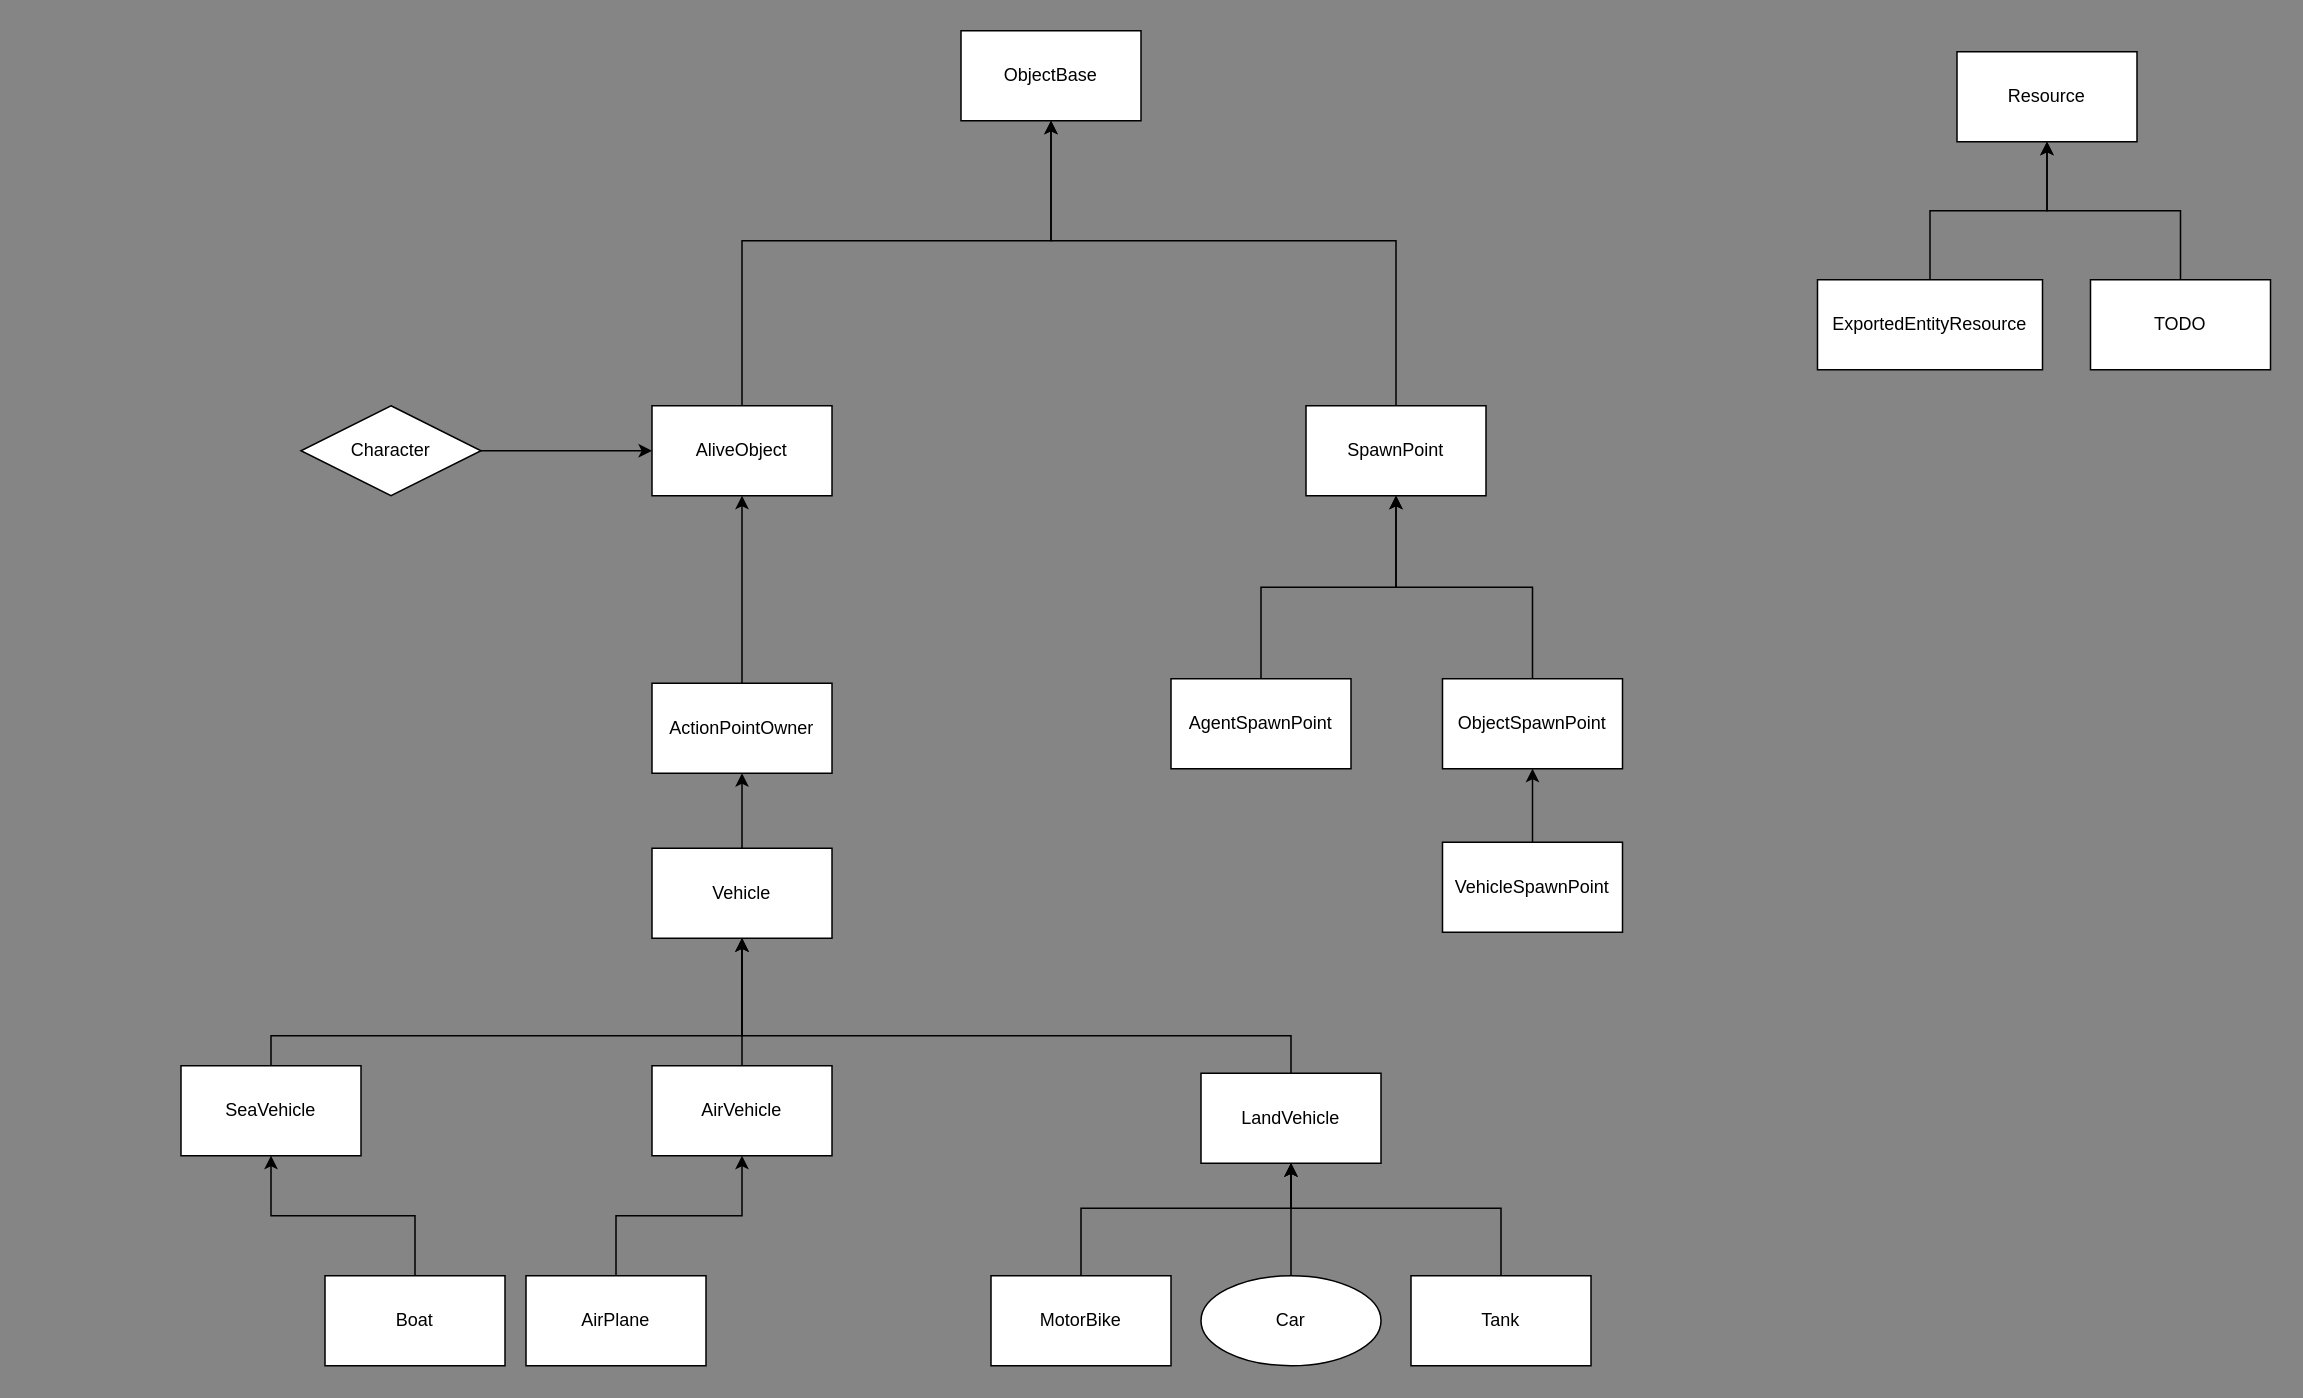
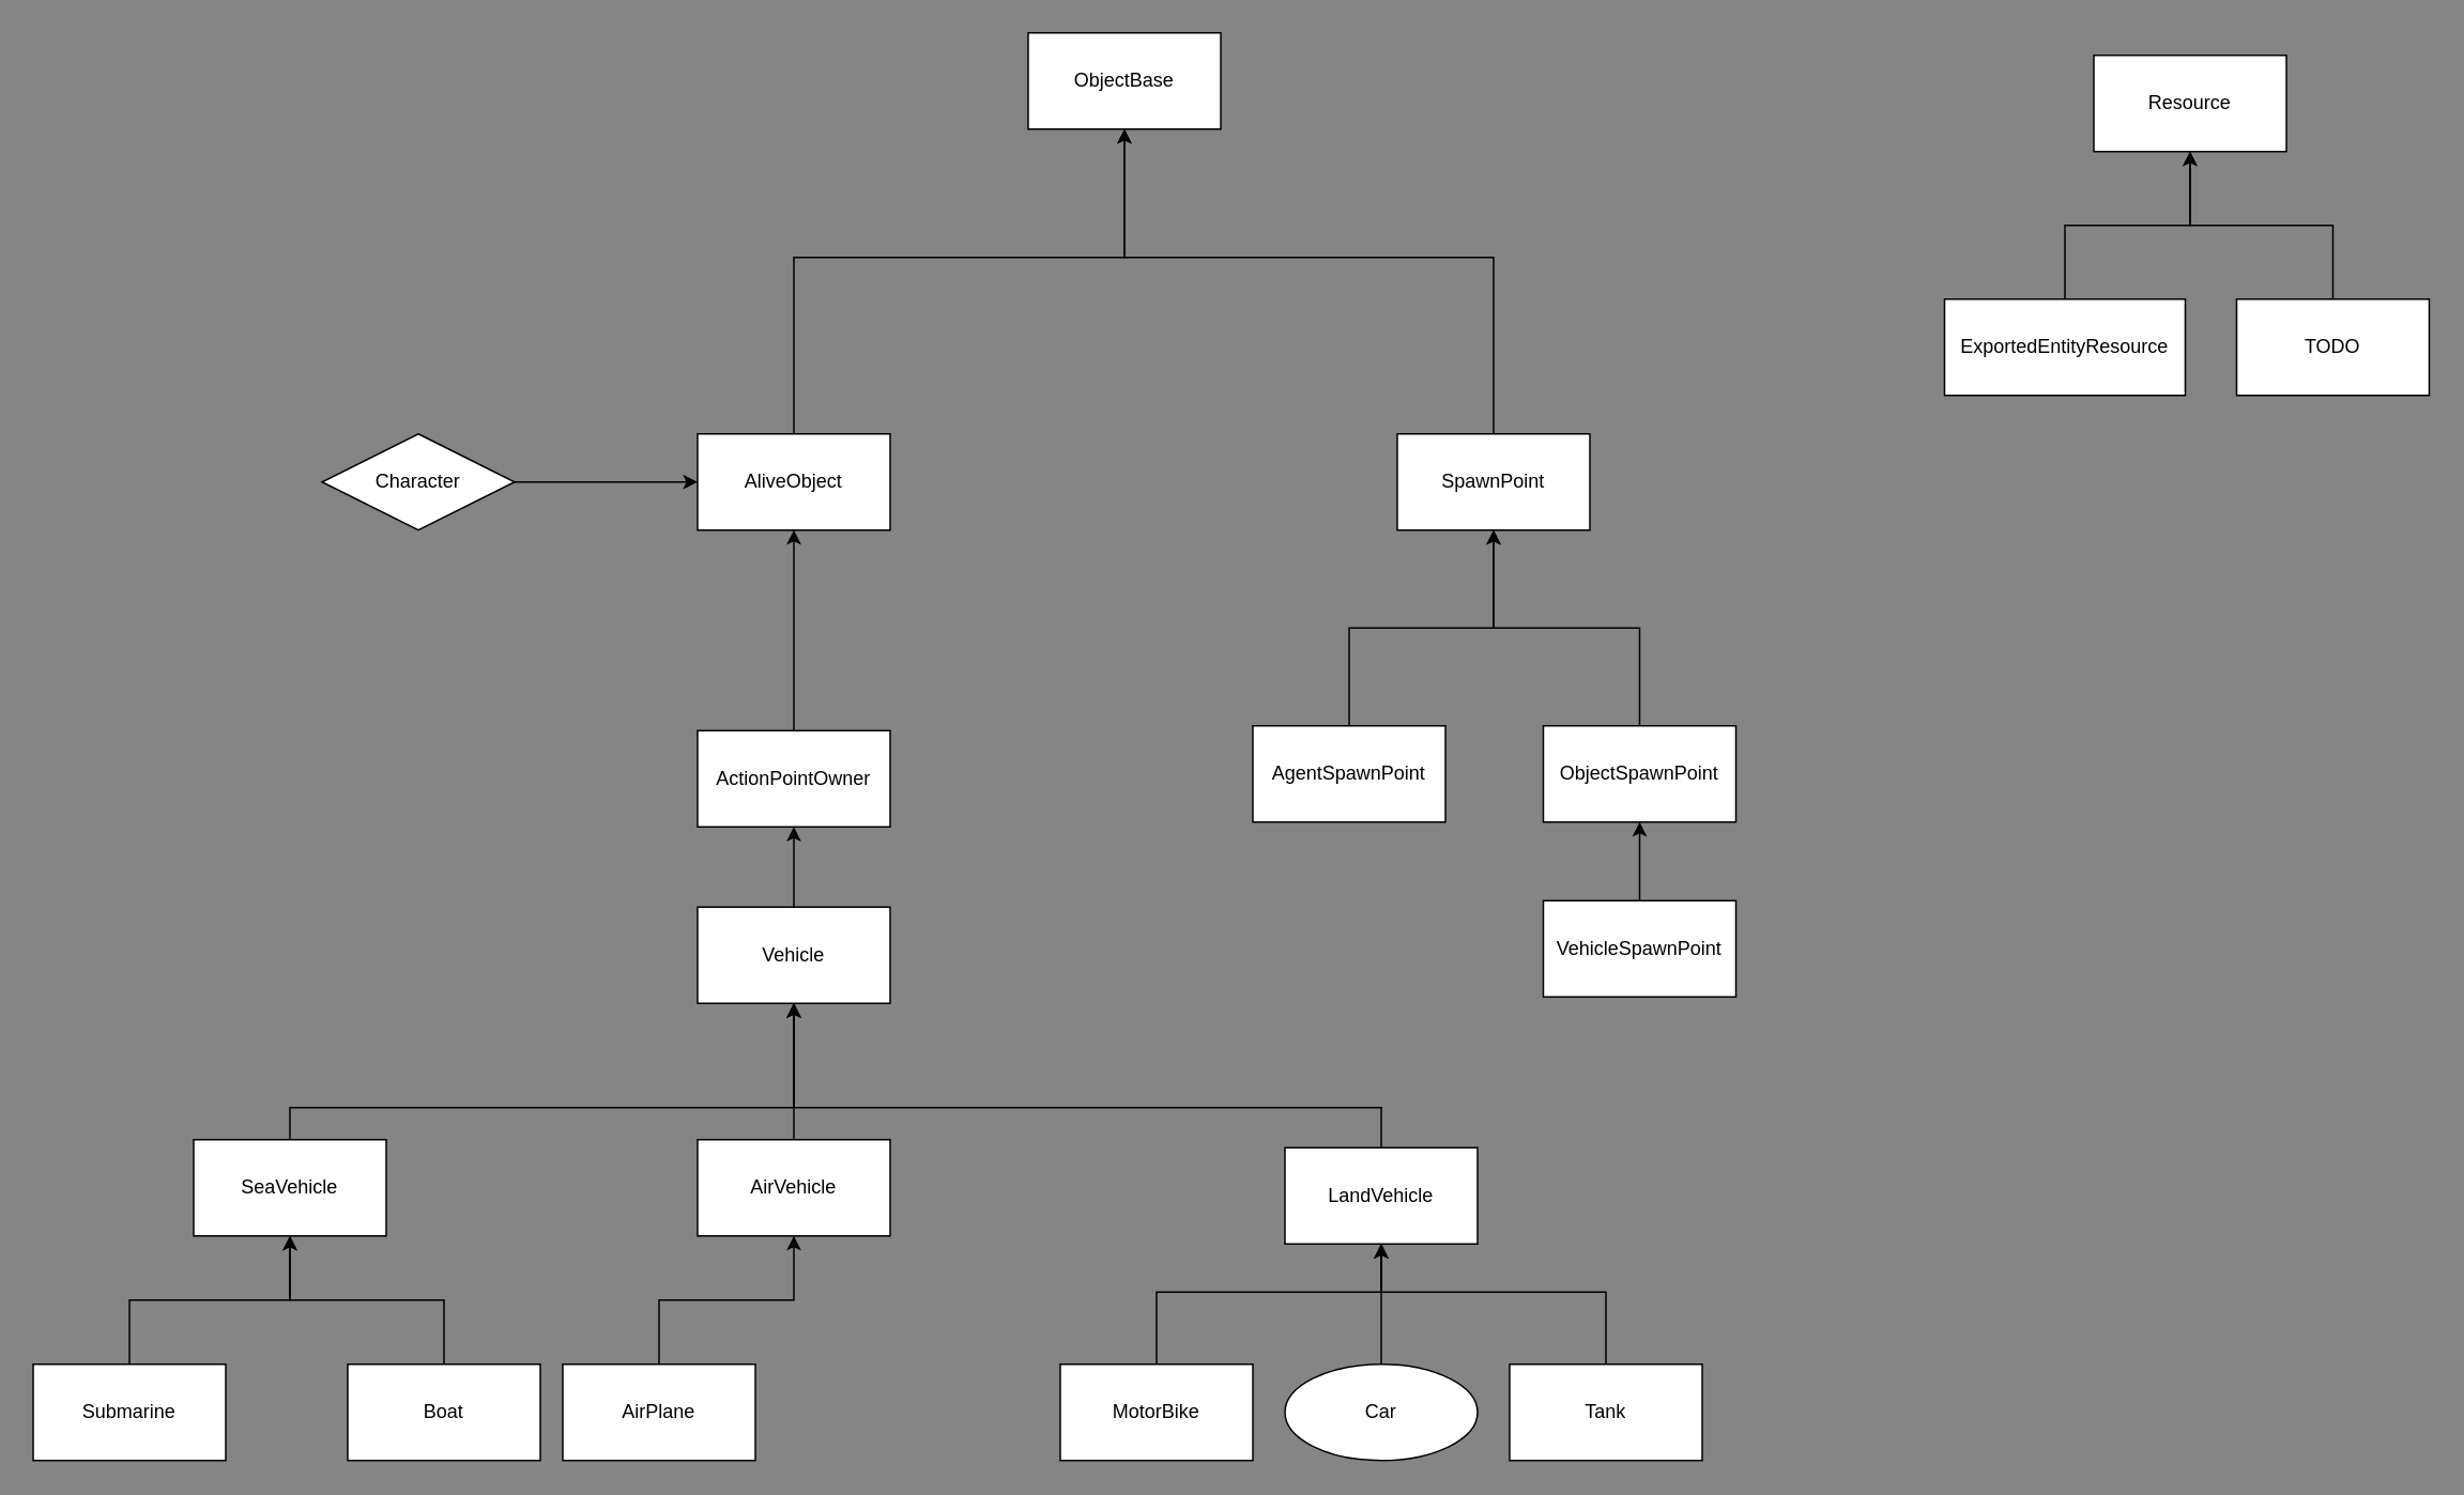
  <mxCell id="0" />
  <mxCell id="1" parent="0" />
  <mxCell id="2" value="ObjectBase" style="rounded=0;whiteSpace=wrap;html=1;" parent="1" vertex="1"><mxGeometry x="640" y="20" width="120" height="60" as="geometry" /></mxCell>
  <mxCell id="3" style="edgeStyle=orthogonalEdgeStyle;rounded=0;orthogonalLoop=1;jettySize=auto;html=1;entryX=0.5;entryY=1;entryDx=0;entryDy=0;" parent="1" source="4" target="2" edge="1"><mxGeometry relative="1" as="geometry"><mxPoint x="700" y="90" as="targetPoint" /><Array as="points"><mxPoint x="930" y="160" /><mxPoint x="700" y="160" /></Array></mxGeometry></mxCell>
  <mxCell id="4" value="SpawnPoint" style="rounded=0;whiteSpace=wrap;html=1;" parent="1" vertex="1"><mxGeometry x="870" y="270" width="120" height="60" as="geometry" /></mxCell>
  <mxCell id="5" style="edgeStyle=orthogonalEdgeStyle;rounded=0;orthogonalLoop=1;jettySize=auto;html=1;entryX=0.5;entryY=1;entryDx=0;entryDy=0;" parent="1" source="6" target="4" edge="1"><mxGeometry relative="1" as="geometry" /></mxCell>
  <mxCell id="6" value="AgentSpawnPoint" style="rounded=0;whiteSpace=wrap;html=1;" parent="1" vertex="1"><mxGeometry x="780" y="452" width="120" height="60" as="geometry" /></mxCell>
  <mxCell id="7" style="edgeStyle=orthogonalEdgeStyle;rounded=0;orthogonalLoop=1;jettySize=auto;html=1;entryX=0.5;entryY=1;entryDx=0;entryDy=0;" parent="1" source="8" target="36" edge="1"><mxGeometry relative="1" as="geometry" /></mxCell>
  <mxCell id="8" value="VehicleSpawnPoint" style="rounded=0;whiteSpace=wrap;html=1;" parent="1" vertex="1"><mxGeometry x="961" y="561" width="120" height="60" as="geometry" /></mxCell>
  <mxCell id="9" style="edgeStyle=orthogonalEdgeStyle;rounded=0;orthogonalLoop=1;jettySize=auto;html=1;" parent="1" source="10" edge="1"><mxGeometry relative="1" as="geometry"><mxPoint x="700" y="80" as="targetPoint" /><Array as="points"><mxPoint x="494" y="160" /><mxPoint x="700" y="160" /></Array></mxGeometry></mxCell>
  <mxCell id="10" value="AliveObject" style="rounded=0;whiteSpace=wrap;html=1;" parent="1" vertex="1"><mxGeometry x="434" y="270" width="120" height="60" as="geometry" /></mxCell>
  <mxCell id="11" style="edgeStyle=orthogonalEdgeStyle;rounded=0;orthogonalLoop=1;jettySize=auto;html=1;entryX=0;entryY=0.5;entryDx=0;entryDy=0;" parent="1" source="12" target="10" edge="1"><mxGeometry relative="1" as="geometry" /></mxCell>
  <mxCell id="12" value="Character" style="rhombus;whiteSpace=wrap;html=1;" parent="1" vertex="1"><mxGeometry x="200" y="270" width="120" height="60" as="geometry" /></mxCell>
  <mxCell id="13" style="edgeStyle=orthogonalEdgeStyle;rounded=0;orthogonalLoop=1;jettySize=auto;html=1;exitX=0.5;exitY=0;exitDx=0;exitDy=0;entryX=0.5;entryY=1;entryDx=0;entryDy=0;" parent="1" source="14" target="22" edge="1"><mxGeometry relative="1" as="geometry" /></mxCell>
  <mxCell id="14" value="Boat" style="rounded=0;whiteSpace=wrap;html=1;" parent="1" vertex="1"><mxGeometry x="216" y="850" width="120" height="60" as="geometry" /></mxCell>
+ <mxCell id="15" style="edgeStyle=orthogonalEdgeStyle;rounded=0;orthogonalLoop=1;jettySize=auto;html=1;entryX=0.5;entryY=1;entryDx=0;entryDy=0;" parent="1" source="16" target="22" edge="1"><mxGeometry relative="1" as="geometry" /></mxCell>
+ <mxCell id="16" value="Submarine" style="rounded=0;whiteSpace=wrap;html=1;" parent="1" vertex="1"><mxGeometry x="20" y="850" width="120" height="60" as="geometry" /></mxCell>
  <mxCell id="17" style="edgeStyle=orthogonalEdgeStyle;rounded=0;orthogonalLoop=1;jettySize=auto;html=1;exitX=0.5;exitY=0;exitDx=0;exitDy=0;entryX=0.5;entryY=1;entryDx=0;entryDy=0;" parent="1" source="18" target="20" edge="1"><mxGeometry relative="1" as="geometry" /></mxCell>
  <mxCell id="18" value="AirPlane" style="rounded=0;whiteSpace=wrap;html=1;" parent="1" vertex="1"><mxGeometry x="350" y="850" width="120" height="60" as="geometry" /></mxCell>
  <mxCell id="19" style="edgeStyle=orthogonalEdgeStyle;rounded=0;orthogonalLoop=1;jettySize=auto;html=1;entryX=0.5;entryY=1;entryDx=0;entryDy=0;" parent="1" source="20" target="24" edge="1"><mxGeometry relative="1" as="geometry" /></mxCell>
  <mxCell id="20" value="AirVehicle" style="rounded=0;whiteSpace=wrap;html=1;" parent="1" vertex="1"><mxGeometry x="434" y="710" width="120" height="60" as="geometry" /></mxCell>
  <mxCell id="21" style="edgeStyle=orthogonalEdgeStyle;rounded=0;orthogonalLoop=1;jettySize=auto;html=1;entryX=0.5;entryY=1;entryDx=0;entryDy=0;" parent="1" source="22" target="24" edge="1"><mxGeometry relative="1" as="geometry"><Array as="points"><mxPoint x="180" y="690" /><mxPoint x="494" y="690" /></Array></mxGeometry></mxCell>
  <mxCell id="22" value="SeaVehicle" style="rounded=0;whiteSpace=wrap;html=1;" parent="1" vertex="1"><mxGeometry x="120" y="710" width="120" height="60" as="geometry" /></mxCell>
  <mxCell id="23" value="" style="edgeStyle=orthogonalEdgeStyle;rounded=0;orthogonalLoop=1;jettySize=auto;html=1;" parent="1" source="24" target="26" edge="1"><mxGeometry relative="1" as="geometry" /></mxCell>
  <mxCell id="24" value="Vehicle" style="rounded=0;whiteSpace=wrap;html=1;" parent="1" vertex="1"><mxGeometry x="434" y="565" width="120" height="60" as="geometry" /></mxCell>
  <mxCell id="25" style="edgeStyle=orthogonalEdgeStyle;rounded=0;orthogonalLoop=1;jettySize=auto;html=1;entryX=0.5;entryY=1;entryDx=0;entryDy=0;" parent="1" source="26" target="10" edge="1"><mxGeometry relative="1" as="geometry" /></mxCell>
  <mxCell id="26" value="ActionPointOwner" style="rounded=0;whiteSpace=wrap;html=1;" parent="1" vertex="1"><mxGeometry x="434" y="455" width="120" height="60" as="geometry" /></mxCell>
  <mxCell id="27" style="edgeStyle=orthogonalEdgeStyle;rounded=0;orthogonalLoop=1;jettySize=auto;html=1;entryX=0.5;entryY=1;entryDx=0;entryDy=0;" parent="1" source="28" target="24" edge="1"><mxGeometry relative="1" as="geometry"><Array as="points"><mxPoint x="860" y="690" /><mxPoint x="494" y="690" /></Array></mxGeometry></mxCell>
  <mxCell id="28" value="LandVehicle" style="rounded=0;whiteSpace=wrap;html=1;" parent="1" vertex="1"><mxGeometry x="800" y="715" width="120" height="60" as="geometry" /></mxCell>
  <mxCell id="29" style="edgeStyle=orthogonalEdgeStyle;rounded=0;orthogonalLoop=1;jettySize=auto;html=1;entryX=0.5;entryY=1;entryDx=0;entryDy=0;" parent="1" source="30" target="28" edge="1"><mxGeometry relative="1" as="geometry"><Array as="points"><mxPoint x="720" y="805" /><mxPoint x="860" y="805" /></Array></mxGeometry></mxCell>
  <mxCell id="30" value="MotorBike" style="rounded=0;whiteSpace=wrap;html=1;" parent="1" vertex="1"><mxGeometry x="660" y="850" width="120" height="60" as="geometry" /></mxCell>
  <mxCell id="31" style="edgeStyle=orthogonalEdgeStyle;rounded=0;orthogonalLoop=1;jettySize=auto;html=1;" parent="1" source="32" edge="1"><mxGeometry relative="1" as="geometry"><mxPoint x="860" y="775" as="targetPoint" /></mxGeometry></mxCell>
  <mxCell id="32" value="Car" style="ellipse;whiteSpace=wrap;html=1;" parent="1" vertex="1"><mxGeometry x="800" y="850" width="120" height="60" as="geometry" /></mxCell>
  <mxCell id="33" style="edgeStyle=orthogonalEdgeStyle;rounded=0;orthogonalLoop=1;jettySize=auto;html=1;entryX=0.5;entryY=1;entryDx=0;entryDy=0;" parent="1" source="34" target="28" edge="1"><mxGeometry relative="1" as="geometry"><mxPoint x="860" y="785" as="targetPoint" /><Array as="points"><mxPoint x="1000" y="805" /><mxPoint x="860" y="805" /></Array></mxGeometry></mxCell>
  <mxCell id="34" value="Tank" style="rounded=0;whiteSpace=wrap;html=1;" parent="1" vertex="1"><mxGeometry x="940" y="850" width="120" height="60" as="geometry" /></mxCell>
  <mxCell id="35" style="edgeStyle=orthogonalEdgeStyle;rounded=0;orthogonalLoop=1;jettySize=auto;html=1;" parent="1" source="36" target="4" edge="1"><mxGeometry relative="1" as="geometry" /></mxCell>
  <mxCell id="36" value="ObjectSpawnPoint" style="rounded=0;whiteSpace=wrap;html=1;" parent="1" vertex="1"><mxGeometry x="961" y="452" width="120" height="60" as="geometry" /></mxCell>
  <mxCell id="37" style="edgeStyle=orthogonalEdgeStyle;rounded=0;orthogonalLoop=1;jettySize=auto;html=1;entryX=0.5;entryY=1;entryDx=0;entryDy=0;" edge="1" parent="1" source="38" target="39"><mxGeometry relative="1" as="geometry" /></mxCell>
  <mxCell id="38" value="ExportedEntityResource" style="rounded=0;whiteSpace=wrap;html=1;" vertex="1" parent="1"><mxGeometry x="1211" y="186" width="150" height="60" as="geometry" /></mxCell>
  <mxCell id="39" value="Resource" style="rounded=0;whiteSpace=wrap;html=1;" vertex="1" parent="1"><mxGeometry x="1304" y="34" width="120" height="60" as="geometry" /></mxCell>
  <mxCell id="40" style="edgeStyle=orthogonalEdgeStyle;rounded=0;orthogonalLoop=1;jettySize=auto;html=1;entryX=0.5;entryY=1;entryDx=0;entryDy=0;" edge="1" parent="1" source="41" target="39"><mxGeometry relative="1" as="geometry" /></mxCell>
  <mxCell id="41" value="TODO" style="rounded=0;whiteSpace=wrap;html=1;" vertex="1" parent="1"><mxGeometry x="1393" y="186" width="120" height="60" as="geometry" /></mxCell>
